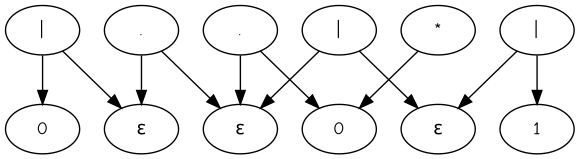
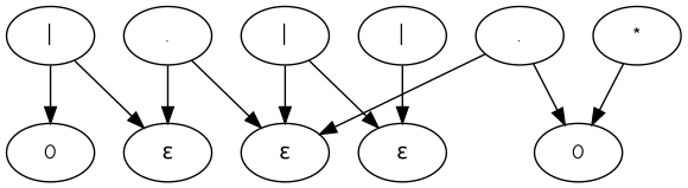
  digraph {
    rankdir=TB
    fontname="Comic Neue"
    node [fontname="Comic Neue"]
    edge [fontname="Comic Neue"]
    n1 [label="."]
    n2 [label="ε"]
    n3 [label=0]
    n4 [label="."]
    n5 [label="ε"]
    n6 [label="|"]
    n7 [label=0]
    n8 [label="|"]
    n9 [label="ε"]
    n10 [label="|"]
-   n11 [label=1]
    n12 [label="*"]
    n1 -> n2
    n1 -> n3
    n4 -> n2
    n4 -> n5
    n6 -> n5
    n6 -> n7
    n8 -> n2
    n8 -> n9
    n10 -> n9
-   n10 -> n11
    n12 -> n3
  }
